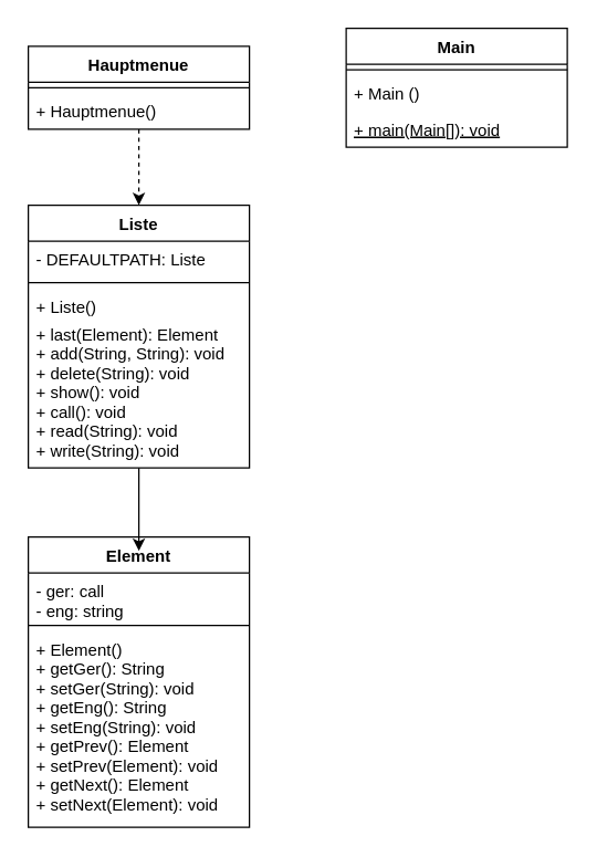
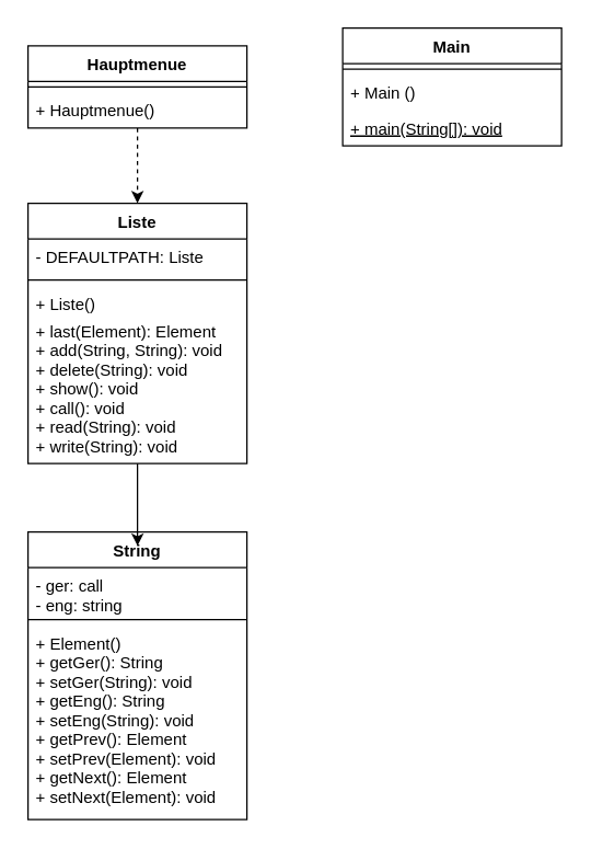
  <mxCell id="0" />
  <mxCell id="1" parent="0" />
  <mxCell id="2" value="Liste" style="swimlane;fontStyle=1;align=center;verticalAlign=top;childLayout=stackLayout;horizontal=1;startSize=26;horizontalStack=0;resizeParent=1;resizeParentMax=0;resizeLast=0;collapsible=1;marginBottom=0;" vertex="1" parent="1"><mxGeometry x="20" y="148" width="160" height="190" as="geometry" /></mxCell>
  <mxCell id="3" value="- DEFAULTPATH: Liste" style="text;strokeColor=none;fillColor=none;align=left;verticalAlign=top;spacingLeft=4;spacingRight=4;overflow=hidden;rotatable=0;points=[[0,0.5],[1,0.5]];portConstraint=eastwest;" vertex="1" parent="2"><mxGeometry y="26" width="160" height="26" as="geometry" /></mxCell>
  <mxCell id="4" value="" style="line;strokeWidth=1;fillColor=none;align=left;verticalAlign=middle;spacingTop=-1;spacingLeft=3;spacingRight=3;rotatable=0;labelPosition=right;points=[];portConstraint=eastwest;" vertex="1" parent="2"><mxGeometry y="52" width="160" height="8" as="geometry" /></mxCell>
  <mxCell id="5" value="+ Liste()" style="text;strokeColor=none;fillColor=none;align=left;verticalAlign=top;spacingLeft=4;spacingRight=4;overflow=hidden;rotatable=0;points=[[0,0.5],[1,0.5]];portConstraint=eastwest;" vertex="1" parent="2"><mxGeometry y="60" width="160" height="20" as="geometry" /></mxCell>
  <mxCell id="6" value="+ last(Element): Element&#10;+ add(String, String): void&#10;+ delete(String): void&#10;+ show(): void&#10;+ call(): void&#10;+ read(String): void&#10;+ write(String): void" style="text;strokeColor=none;fillColor=none;align=left;verticalAlign=top;spacingLeft=4;spacingRight=4;overflow=hidden;rotatable=0;points=[[0,0.5],[1,0.5]];portConstraint=eastwest;" vertex="1" parent="2"><mxGeometry y="80" width="160" height="110" as="geometry" /></mxCell>
  <mxCell id="7" value="Hauptmenue" style="swimlane;fontStyle=1;align=center;verticalAlign=top;childLayout=stackLayout;horizontal=1;startSize=26;horizontalStack=0;resizeParent=1;resizeParentMax=0;resizeLast=0;collapsible=1;marginBottom=0;" vertex="1" parent="1"><mxGeometry x="20" y="33" width="160" height="60" as="geometry" /></mxCell>
  <mxCell id="8" value="" style="line;strokeWidth=1;fillColor=none;align=left;verticalAlign=middle;spacingTop=-1;spacingLeft=3;spacingRight=3;rotatable=0;labelPosition=right;points=[];portConstraint=eastwest;" vertex="1" parent="7"><mxGeometry y="26" width="160" height="8" as="geometry" /></mxCell>
  <mxCell id="9" value="+ Hauptmenue()" style="text;strokeColor=none;fillColor=none;align=left;verticalAlign=top;spacingLeft=4;spacingRight=4;overflow=hidden;rotatable=0;points=[[0,0.5],[1,0.5]];portConstraint=eastwest;" vertex="1" parent="7"><mxGeometry y="34" width="160" height="26" as="geometry" /></mxCell>
  <mxCell id="10" value="Main" style="swimlane;fontStyle=1;align=center;verticalAlign=top;childLayout=stackLayout;horizontal=1;startSize=26;horizontalStack=0;resizeParent=1;resizeParentMax=0;resizeLast=0;collapsible=1;marginBottom=0;" vertex="1" parent="1"><mxGeometry x="250" y="20" width="160" height="86" as="geometry" /></mxCell>
  <mxCell id="11" value="" style="line;strokeWidth=1;fillColor=none;align=left;verticalAlign=middle;spacingTop=-1;spacingLeft=3;spacingRight=3;rotatable=0;labelPosition=right;points=[];portConstraint=eastwest;" vertex="1" parent="10"><mxGeometry y="26" width="160" height="8" as="geometry" /></mxCell>
  <mxCell id="12" value="+ Main ()&#10;" style="text;strokeColor=none;fillColor=none;align=left;verticalAlign=top;spacingLeft=4;spacingRight=4;overflow=hidden;rotatable=0;points=[[0,0.5],[1,0.5]];portConstraint=eastwest;fontStyle=0" vertex="1" parent="10"><mxGeometry y="34" width="160" height="26" as="geometry" /></mxCell>
- <mxCell id="13" value="+ main(Main[]): void" style="text;strokeColor=none;fillColor=none;align=left;verticalAlign=top;spacingLeft=4;spacingRight=4;overflow=hidden;rotatable=0;points=[[0,0.5],[1,0.5]];portConstraint=eastwest;fontStyle=4" vertex="1" parent="10"><mxGeometry y="60" width="160" height="26" as="geometry" /></mxCell>
- <mxCell id="14" value="Element" style="swimlane;fontStyle=1;align=center;verticalAlign=top;childLayout=stackLayout;horizontal=1;startSize=26;horizontalStack=0;resizeParent=1;resizeParentMax=0;resizeLast=0;collapsible=1;marginBottom=0;" vertex="1" parent="1"><mxGeometry x="20" y="388" width="160" height="210" as="geometry" /></mxCell>
+ <mxCell id="13" value="+ main(String[]): void" style="text;strokeColor=none;fillColor=none;align=left;verticalAlign=top;spacingLeft=4;spacingRight=4;overflow=hidden;rotatable=0;points=[[0,0.5],[1,0.5]];portConstraint=eastwest;fontStyle=4" vertex="1" parent="10"><mxGeometry y="60" width="160" height="26" as="geometry" /></mxCell>
+ <mxCell id="14" value="String" style="swimlane;fontStyle=1;align=center;verticalAlign=top;childLayout=stackLayout;horizontal=1;startSize=26;horizontalStack=0;resizeParent=1;resizeParentMax=0;resizeLast=0;collapsible=1;marginBottom=0;" vertex="1" parent="1"><mxGeometry x="20" y="388" width="160" height="210" as="geometry" /></mxCell>
  <mxCell id="15" value="- ger: call&#10;- eng: string" style="text;strokeColor=none;fillColor=none;align=left;verticalAlign=top;spacingLeft=4;spacingRight=4;overflow=hidden;rotatable=0;points=[[0,0.5],[1,0.5]];portConstraint=eastwest;" vertex="1" parent="14"><mxGeometry y="26" width="160" height="34" as="geometry" /></mxCell>
  <mxCell id="16" value="" style="line;strokeWidth=1;fillColor=none;align=left;verticalAlign=middle;spacingTop=-1;spacingLeft=3;spacingRight=3;rotatable=0;labelPosition=right;points=[];portConstraint=eastwest;" vertex="1" parent="14"><mxGeometry y="60" width="160" height="8" as="geometry" /></mxCell>
  <mxCell id="17" value="+ Element()&#10;+ getGer(): String&#10;+ setGer(String): void&#10;+ getEng(): String&#10;+ setEng(String): void&#10;+ getPrev(): Element&#10;+ setPrev(Element): void&#10;+ getNext(): Element&#10;+ setNext(Element): void" style="text;strokeColor=none;fillColor=none;align=left;verticalAlign=top;spacingLeft=4;spacingRight=4;overflow=hidden;rotatable=0;points=[[0,0.5],[1,0.5]];portConstraint=eastwest;" vertex="1" parent="14"><mxGeometry y="68" width="160" height="142" as="geometry" /></mxCell>
  <mxCell id="18" value="" style="endArrow=classic;html=1;dashed=1;" edge="1" parent="1" source="9" target="2"><mxGeometry width="50" height="50" relative="1" as="geometry"><mxPoint x="140" y="178" as="sourcePoint" /><mxPoint x="190" y="128" as="targetPoint" /></mxGeometry></mxCell>
  <mxCell id="19" value="" style="endArrow=classic;html=1;entryX=0.5;entryY=0.048;entryDx=0;entryDy=0;entryPerimeter=0;" edge="1" parent="1" source="6" target="14"><mxGeometry width="50" height="50" relative="1" as="geometry"><mxPoint x="140" y="178" as="sourcePoint" /><mxPoint x="190" y="128" as="targetPoint" /></mxGeometry></mxCell>
